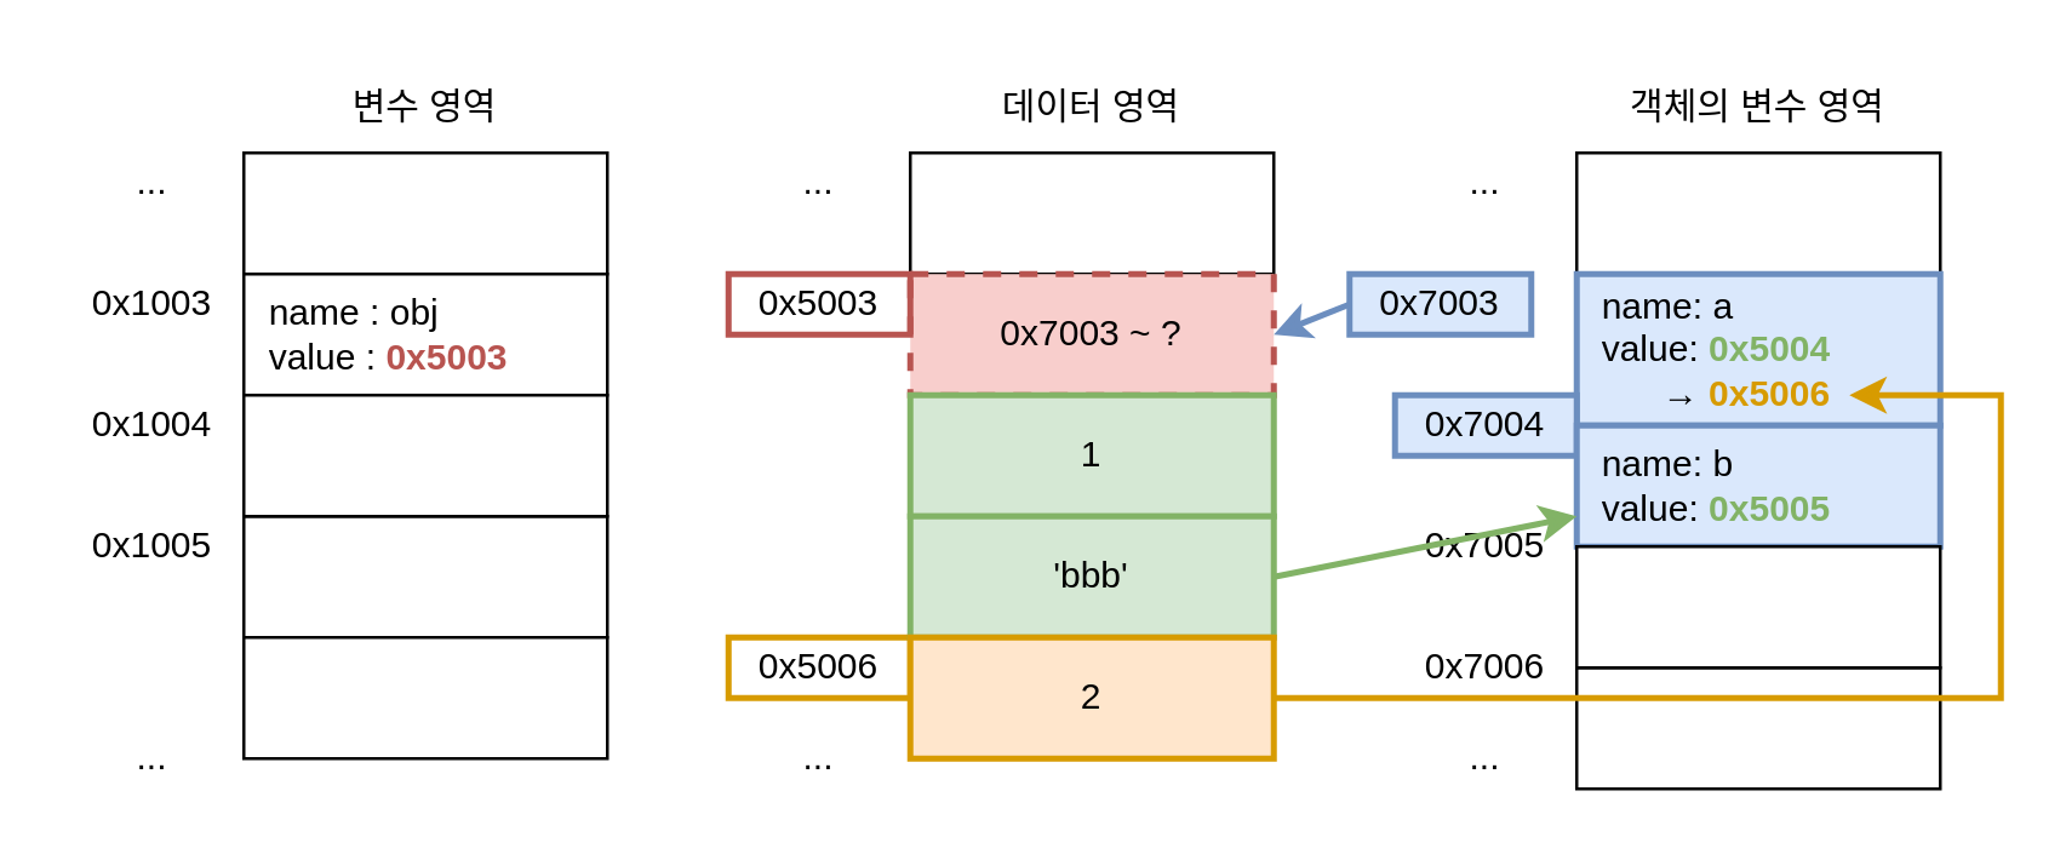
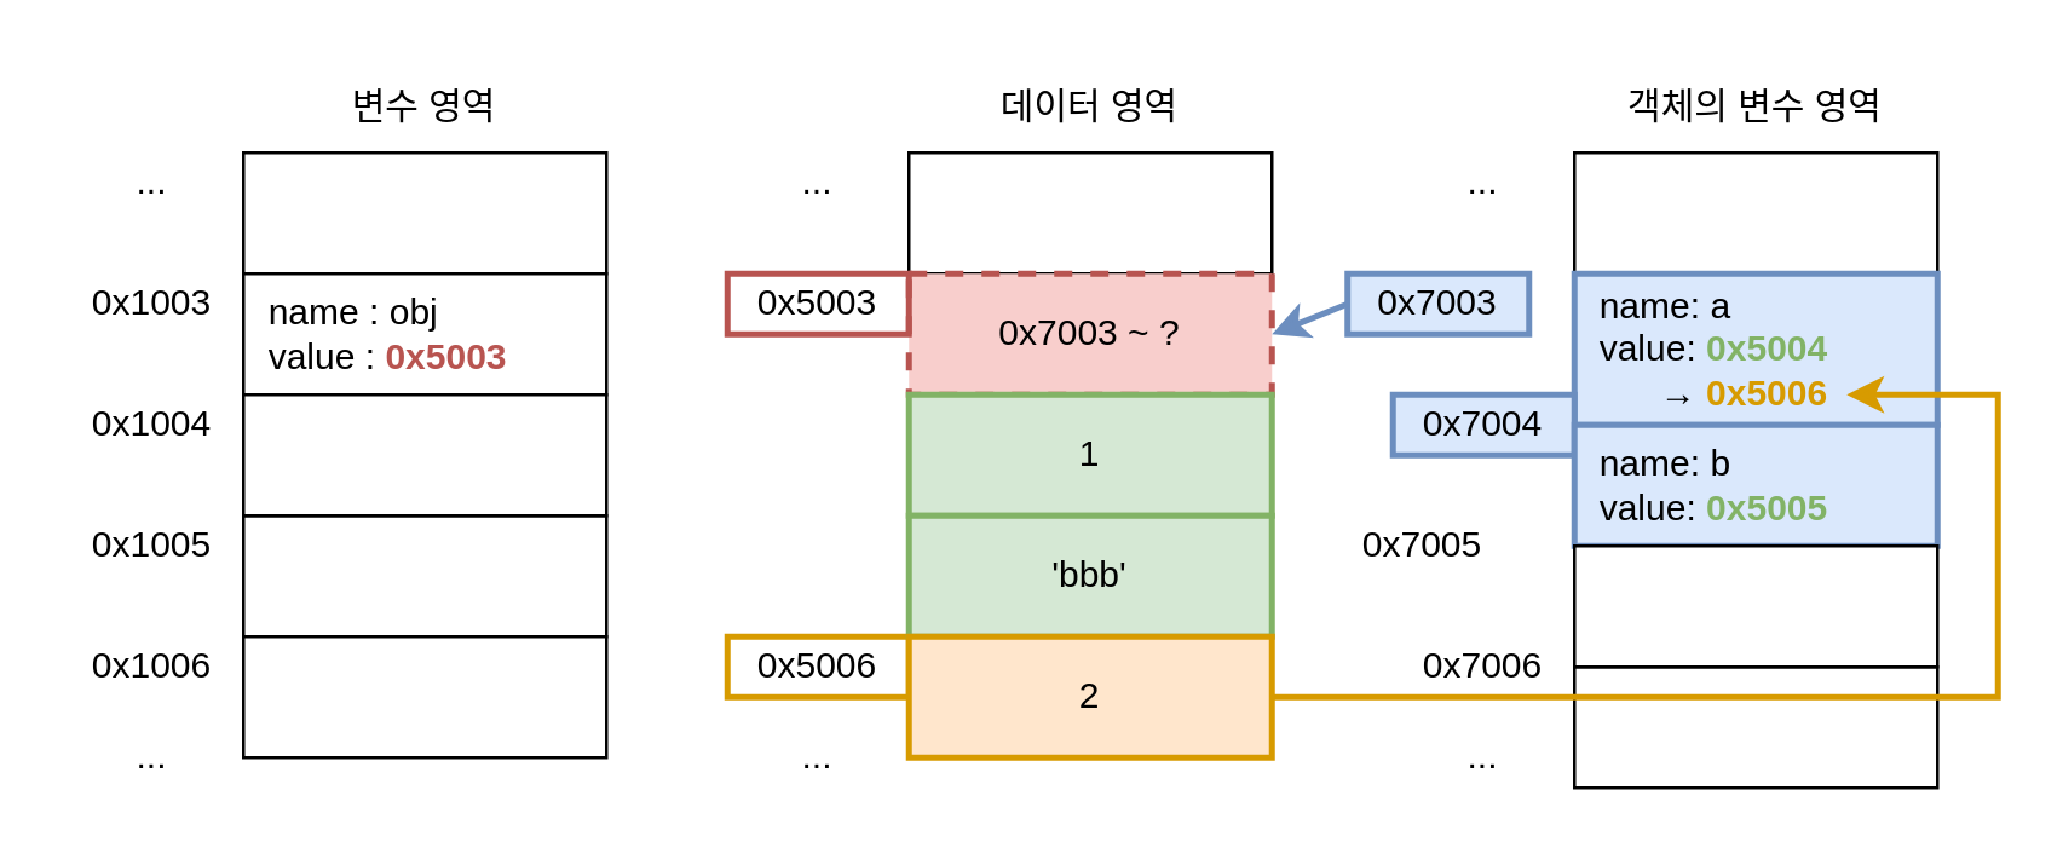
  <mxCell id="0" />
  <mxCell id="1" parent="0" />
  <mxCell id="2" value="" style="rounded=0;whiteSpace=wrap;html=1;" vertex="1" parent="1"><mxGeometry x="80" y="50" width="120" height="40" as="geometry" /></mxCell>
  <mxCell id="3" value="&amp;nbsp; name : obj&lt;div&gt;&amp;nbsp; value : &lt;font color=&quot;#b85450&quot;&gt;&lt;b&gt;0x5003&lt;/b&gt;&lt;/font&gt;&lt;br&gt;&lt;/div&gt;" style="rounded=0;whiteSpace=wrap;html=1;align=left;" vertex="1" parent="1"><mxGeometry x="80" y="90" width="120" height="40" as="geometry" /></mxCell>
  <mxCell id="4" value="" style="rounded=0;whiteSpace=wrap;html=1;" vertex="1" parent="1"><mxGeometry x="80" y="170" width="120" height="40" as="geometry" /></mxCell>
  <mxCell id="5" value="" style="rounded=0;whiteSpace=wrap;html=1;" vertex="1" parent="1"><mxGeometry x="80" y="210" width="120" height="40" as="geometry" /></mxCell>
  <mxCell id="6" value="" style="rounded=0;whiteSpace=wrap;html=1;" vertex="1" parent="1"><mxGeometry x="300" y="50" width="120" height="40" as="geometry" /></mxCell>
  <mxCell id="7" value="0x7003 ~ ?" style="rounded=0;whiteSpace=wrap;html=1;align=center;fillColor=#f8cecc;strokeColor=#b85450;strokeWidth=2;dashed=1;" vertex="1" parent="1"><mxGeometry x="300" y="90" width="120" height="40" as="geometry" /></mxCell>
  <mxCell id="8" value="변수 영역" style="text;html=1;align=center;verticalAlign=middle;whiteSpace=wrap;rounded=0;" vertex="1" parent="1"><mxGeometry x="80" y="20" width="120" height="30" as="geometry" /></mxCell>
  <mxCell id="9" value="데이터 영역" style="text;html=1;align=center;verticalAlign=middle;whiteSpace=wrap;rounded=0;" vertex="1" parent="1"><mxGeometry x="300" y="20" width="120" height="30" as="geometry" /></mxCell>
  <mxCell id="10" value="0x1003" style="text;html=1;align=center;verticalAlign=middle;whiteSpace=wrap;rounded=0;" vertex="1" parent="1"><mxGeometry x="20" y="90" width="60" height="20" as="geometry" /></mxCell>
  <mxCell id="11" value="..." style="text;html=1;align=center;verticalAlign=middle;whiteSpace=wrap;rounded=0;" vertex="1" parent="1"><mxGeometry x="20" y="50" width="60" height="20" as="geometry" /></mxCell>
  <mxCell id="12" value="0x5003" style="text;html=1;align=center;verticalAlign=middle;whiteSpace=wrap;rounded=0;fillColor=none;strokeColor=#b85450;strokeWidth=2;" vertex="1" parent="1"><mxGeometry x="240" y="90" width="60" height="20" as="geometry" /></mxCell>
  <mxCell id="13" value="0x5006" style="text;html=1;align=center;verticalAlign=middle;whiteSpace=wrap;rounded=0;fillColor=none;strokeColor=#d79b00;strokeWidth=2;" vertex="1" parent="1"><mxGeometry x="240" y="210" width="60" height="20" as="geometry" /></mxCell>
  <mxCell id="14" value="..." style="text;html=1;align=center;verticalAlign=middle;whiteSpace=wrap;rounded=0;" vertex="1" parent="1"><mxGeometry x="20" y="240" width="60" height="20" as="geometry" /></mxCell>
  <mxCell id="15" value="0x1004" style="text;html=1;align=center;verticalAlign=middle;whiteSpace=wrap;rounded=0;" vertex="1" parent="1"><mxGeometry x="20" y="130" width="60" height="20" as="geometry" /></mxCell>
  <mxCell id="16" value="0x1005" style="text;html=1;align=center;verticalAlign=middle;whiteSpace=wrap;rounded=0;" vertex="1" parent="1"><mxGeometry x="20" y="170" width="60" height="20" as="geometry" /></mxCell>
+ <mxCell id="17" value="0x1006" style="text;html=1;align=center;verticalAlign=middle;whiteSpace=wrap;rounded=0;" vertex="1" parent="1"><mxGeometry x="20" y="210" width="60" height="20" as="geometry" /></mxCell>
  <mxCell id="18" value="..." style="text;html=1;align=center;verticalAlign=middle;whiteSpace=wrap;rounded=0;" vertex="1" parent="1"><mxGeometry x="240" y="50" width="60" height="20" as="geometry" /></mxCell>
  <mxCell id="19" value="..." style="text;html=1;align=center;verticalAlign=middle;whiteSpace=wrap;rounded=0;" vertex="1" parent="1"><mxGeometry x="240" y="240" width="60" height="20" as="geometry" /></mxCell>
  <mxCell id="20" value="" style="rounded=0;whiteSpace=wrap;html=1;" vertex="1" parent="1"><mxGeometry x="520" y="50" width="120" height="40" as="geometry" /></mxCell>
  <mxCell id="21" value="&amp;nbsp; name: a&lt;div&gt;&amp;nbsp; value:&amp;nbsp;&lt;span style=&quot;background-color: transparent; color: rgb(130, 179, 102);&quot;&gt;&lt;b style=&quot;color: rgb(130, 179, 102);&quot;&gt;0x5004&lt;/b&gt;&lt;font color=&quot;#82b366&quot;&gt;&lt;b&gt;&lt;br&gt;&lt;/b&gt;&lt;/font&gt;&lt;/span&gt;&lt;span style=&quot;background-color: transparent; color: light-dark(rgb(0, 0, 0), rgb(255, 255, 255));&quot;&gt;&lt;span style=&quot;white-space: pre;&quot;&gt;&#09;&lt;/span&gt;→&amp;nbsp;&lt;/span&gt;&lt;b style=&quot;background-color: transparent; color: rgb(215, 155, 0);&quot;&gt;0x5006&lt;/b&gt;&lt;/div&gt;" style="rounded=0;whiteSpace=wrap;html=1;align=left;fillColor=#dae8fc;strokeColor=#6c8ebf;strokeWidth=2;" vertex="1" parent="1"><mxGeometry x="520" y="90" width="120" height="50" as="geometry" /></mxCell>
  <mxCell id="22" value="" style="rounded=0;whiteSpace=wrap;html=1;" vertex="1" parent="1"><mxGeometry x="520" y="220" width="120" height="40" as="geometry" /></mxCell>
  <mxCell id="23" value="객체의 변수 영역" style="text;html=1;align=center;verticalAlign=middle;whiteSpace=wrap;rounded=0;" vertex="1" parent="1"><mxGeometry x="520" y="20" width="120" height="30" as="geometry" /></mxCell>
  <mxCell id="24" style="rounded=0;orthogonalLoop=1;jettySize=auto;html=1;exitX=0;exitY=0.5;exitDx=0;exitDy=0;entryX=1;entryY=0.5;entryDx=0;entryDy=0;fillColor=#dae8fc;strokeColor=#6c8ebf;strokeWidth=2;" edge="1" parent="1" source="25" target="7"><mxGeometry relative="1" as="geometry" /></mxCell>
  <mxCell id="25" value="0x7003" style="text;html=1;align=center;verticalAlign=middle;whiteSpace=wrap;rounded=0;fillColor=#dae8fc;strokeColor=#6c8ebf;strokeWidth=2;" vertex="1" parent="1"><mxGeometry x="445" y="90" width="60" height="20" as="geometry" /></mxCell>
  <mxCell id="26" value="0x7004" style="text;html=1;align=center;verticalAlign=middle;whiteSpace=wrap;rounded=0;strokeWidth=2;fillColor=#dae8fc;strokeColor=#6c8ebf;" vertex="1" parent="1"><mxGeometry x="460" y="130" width="60" height="20" as="geometry" /></mxCell>
- <mxCell id="27" value="0x7005" style="text;html=1;align=center;verticalAlign=middle;whiteSpace=wrap;rounded=0;strokeWidth=2;" vertex="1" parent="1"><mxGeometry x="460" y="170" width="60" height="20" as="geometry" /></mxCell>
+ <mxCell id="27" value="0x7005" style="text;html=1;align=center;verticalAlign=middle;whiteSpace=wrap;rounded=0;strokeWidth=2;" vertex="1" parent="1"><mxGeometry x="440" y="170" width="60" height="20" as="geometry" /></mxCell>
  <mxCell id="28" value="0x7006" style="text;html=1;align=center;verticalAlign=middle;whiteSpace=wrap;rounded=0;" vertex="1" parent="1"><mxGeometry x="460" y="210" width="60" height="20" as="geometry" /></mxCell>
  <mxCell id="29" value="..." style="text;html=1;align=center;verticalAlign=middle;whiteSpace=wrap;rounded=0;" vertex="1" parent="1"><mxGeometry x="460" y="50" width="60" height="20" as="geometry" /></mxCell>
  <mxCell id="30" value="..." style="text;html=1;align=center;verticalAlign=middle;whiteSpace=wrap;rounded=0;" vertex="1" parent="1"><mxGeometry x="460" y="240" width="60" height="20" as="geometry" /></mxCell>
  <mxCell id="31" value="&amp;nbsp; name: b&lt;div&gt;&amp;nbsp; value: &lt;font style=&quot;color: rgb(130, 179, 102);&quot;&gt;&lt;b&gt;0x5005&lt;/b&gt;&lt;/font&gt;&lt;/div&gt;" style="rounded=0;whiteSpace=wrap;html=1;align=left;fillColor=#dae8fc;strokeColor=#6c8ebf;strokeWidth=2;" vertex="1" parent="1"><mxGeometry x="520" y="140" width="120" height="40" as="geometry" /></mxCell>
  <mxCell id="32" value="" style="rounded=0;whiteSpace=wrap;html=1;align=center;" vertex="1" parent="1"><mxGeometry x="520" y="180" width="120" height="40" as="geometry" /></mxCell>
  <mxCell id="33" value="1" style="rounded=0;whiteSpace=wrap;html=1;align=center;fillColor=#d5e8d4;strokeColor=#82B366;strokeWidth=2;" vertex="1" parent="1"><mxGeometry x="300" y="130" width="120" height="40" as="geometry" /></mxCell>
- <mxCell id="34" style="rounded=0;orthogonalLoop=1;jettySize=auto;html=1;exitX=1;exitY=0.5;exitDx=0;exitDy=0;entryX=0;entryY=0.75;entryDx=0;entryDy=0;strokeWidth=2;strokeColor=#82B366;" edge="1" parent="1" source="35" target="31"><mxGeometry relative="1" as="geometry" /></mxCell>
  <mxCell id="35" value="'bbb'" style="rounded=0;whiteSpace=wrap;html=1;align=center;fillColor=#d5e8d4;strokeColor=#82b366;strokeWidth=2;" vertex="1" parent="1"><mxGeometry x="300" y="170" width="120" height="40" as="geometry" /></mxCell>
  <mxCell id="36" value="" style="rounded=0;whiteSpace=wrap;html=1;" vertex="1" parent="1"><mxGeometry x="80" y="130" width="120" height="40" as="geometry" /></mxCell>
  <mxCell id="37" style="edgeStyle=orthogonalEdgeStyle;rounded=0;orthogonalLoop=1;jettySize=auto;html=1;exitX=1;exitY=0.5;exitDx=0;exitDy=0;strokeWidth=2;strokeColor=#D79B00;" edge="1" parent="1" source="38"><mxGeometry relative="1" as="geometry"><mxPoint x="610" y="130" as="targetPoint" /><Array as="points"><mxPoint x="660" y="230" /><mxPoint x="660" y="130" /><mxPoint x="610" y="130" /></Array></mxGeometry></mxCell>
  <mxCell id="38" value="2" style="rounded=0;whiteSpace=wrap;html=1;fillColor=#ffe6cc;strokeColor=#D79B00;strokeWidth=2;" vertex="1" parent="1"><mxGeometry x="300" y="210" width="120" height="40" as="geometry" /></mxCell>
